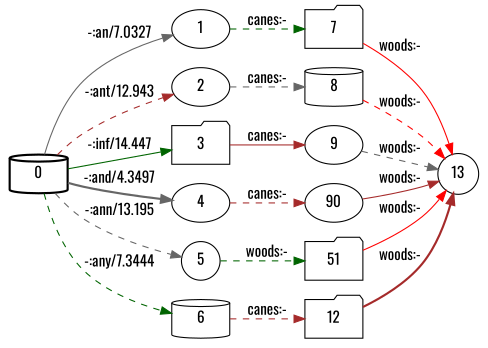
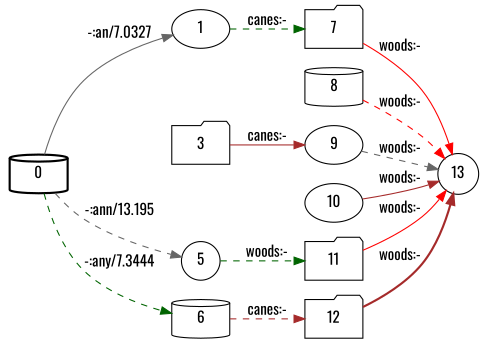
  digraph {
    fontname=Oswald
    nodesep=0.25
    rankdir=LR
    ranksep=0.4
    node [fontname=Oswald fontsize=14 shape=ellipse style=solid]
    edge [color=brown fontname=Oswald fontsize=14 style=dashed]
    n1 [label=0 shape=cylinder style=bold]
    n2 [label=1]
-   n3 [label=2]
    n4 [label=3 shape=folder]
-   n5 [label=4]
    n6 [label=5 shape=circle]
    n7 [label=6 shape=cylinder]
    n8 [label=7 shape=folder]
    n9 [label=8 shape=cylinder]
    n10 [label=9]
-   n11 [label=90]
-   n12 [label=51 shape=folder]
+   n11 [label=10]
+   n12 [label=11 shape=folder]
    n13 [label=12 shape=folder]
    n14 [label=13 shape=circle]
    n1 -> n2 [color=gray40 label="-:an/7.0327" style=solid]
-   n1 -> n3 [label="-:ant/12.943"]
-   n1 -> n4 [color=darkgreen label="-:inf/14.447" style=solid]
-   n1 -> n5 [color=gray40 label="-:and/4.3497" style=bold]
    n1 -> n6 [color=gray40 label="-:ann/13.195"]
    n1 -> n7 [color=darkgreen label="-:any/7.3444"]
    n2 -> n8 [color=darkgreen label="canes:-"]
-   n3 -> n9 [color=gray40 label="canes:-"]
    n4 -> n10 [label="canes:-" style=solid]
-   n5 -> n11 [label="canes:-"]
    n6 -> n12 [color=darkgreen label="woods:-"]
    n7 -> n13 [label="canes:-"]
    n8 -> n14 [color=red label="woods:-" style=solid]
    n9 -> n14 [color=red label="woods:-"]
    n10 -> n14 [color=gray40 label="woods:-"]
    n11 -> n14 [label="woods:-" style=solid]
    n12 -> n14 [color=red label="woods:-" style=solid]
    n13 -> n14 [label="woods:-" style=bold]
  }
